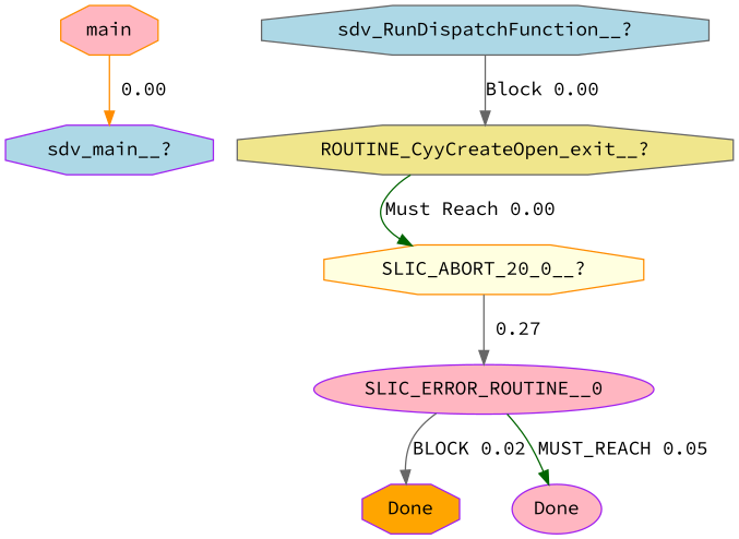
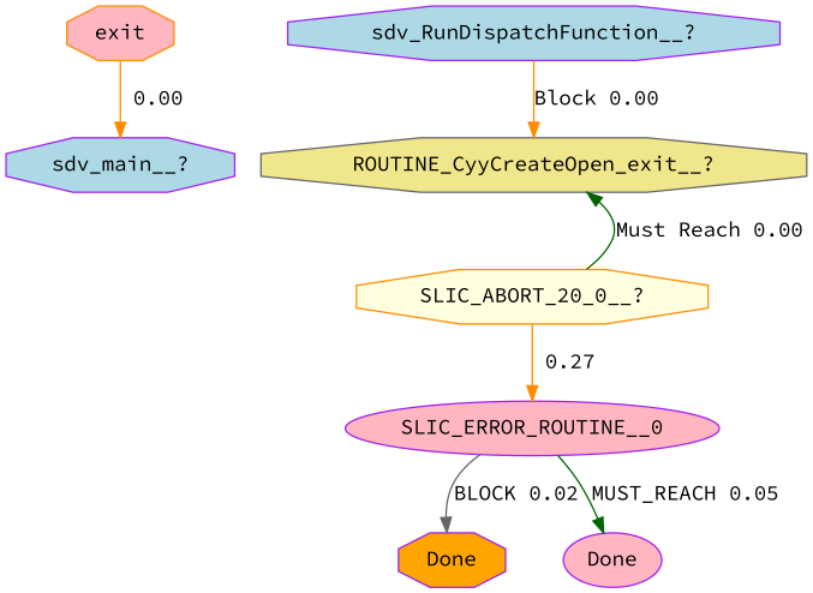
  digraph {
    fontname="Source Code Pro"
    node [color=purple fillcolor=lightpink fontname="Source Code Pro" shape=octagon style=filled]
    edge [color=darkorange fontname="Source Code Pro"]
-   n1 [color=darkorange label=main]
+   n1 [color=darkorange label=exit]
    n2 [fillcolor=lightblue label="sdv_main__?"]
-   n3 [color=gray40 fillcolor=lightblue label="sdv_RunDispatchFunction__?"]
+   n3 [fillcolor=lightblue label="sdv_RunDispatchFunction__?"]
    n4 [color=gray40 fillcolor=khaki label="ROUTINE_CyyCreateOpen_exit__?"]
    n5 [color=darkorange fillcolor=lightyellow label="SLIC_ABORT_20_0__?"]
    n6 [label=SLIC_ERROR_ROUTINE__0 shape=ellipse]
    n7 [fillcolor=orange label=Done]
    n8 [label=Done shape=ellipse]
    n1 -> n2 [label=" 0.00"]
-   n3 -> n4 [color=gray40 label="Block 0.00"]
-   n4 -> n5 [color=darkgreen label="Must Reach 0.00"]
-   n5 -> n6 [color=gray40 label=" 0.27"]
+   n3 -> n4 [label="Block 0.00"]
+   n5 -> n4 [color=darkgreen label="Must Reach 0.00"]
+   n5 -> n6 [label=" 0.27"]
    n6 -> n7 [color=gray40 label="BLOCK 0.02"]
    n6 -> n8 [color=darkgreen label="MUST_REACH 0.05"]
  }
